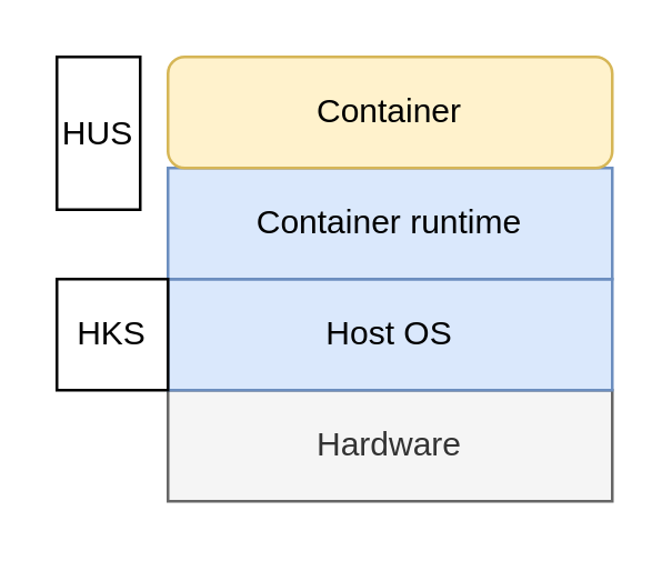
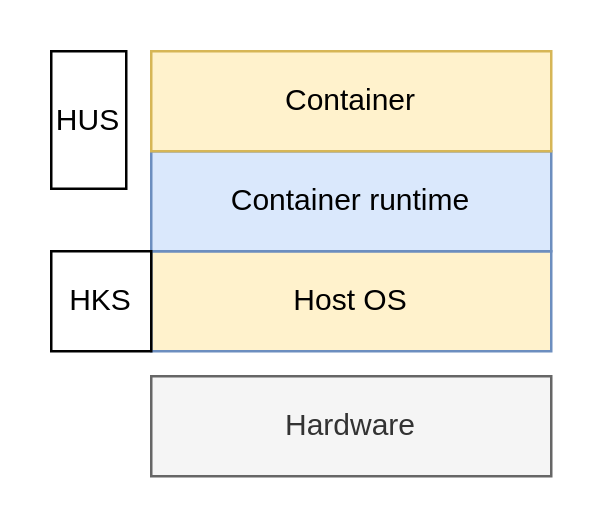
  <mxCell id="0" />
  <mxCell id="1" parent="0" />
- <mxCell id="2" value="Hardware" style="rounded=0;whiteSpace=wrap;html=1;fillColor=#f5f5f5;strokeColor=#666666;fontColor=#333333;" parent="1" vertex="1"><mxGeometry x="60" y="140" width="160" height="40" as="geometry" /></mxCell>
- <mxCell id="3" value="Host OS" style="rounded=0;whiteSpace=wrap;html=1;fillColor=#dae8fc;strokeColor=#6c8ebf;" parent="1" vertex="1"><mxGeometry x="60" y="100" width="160" height="40" as="geometry" /></mxCell>
+ <mxCell id="2" value="Hardware" style="rounded=0;whiteSpace=wrap;html=1;fillColor=#f5f5f5;strokeColor=#666666;fontColor=#333333;" parent="1" vertex="1"><mxGeometry x="60" y="150" width="160" height="40" as="geometry" /></mxCell>
+ <mxCell id="3" value="Host OS" style="rounded=0;whiteSpace=wrap;html=1;fillColor=#fff2cc;strokeColor=#6c8ebf;" parent="1" vertex="1"><mxGeometry x="60" y="100" width="160" height="40" as="geometry" /></mxCell>
  <mxCell id="4" value="Container runtime" style="rounded=0;whiteSpace=wrap;html=1;fillColor=#dae8fc;strokeColor=#6c8ebf;" parent="1" vertex="1"><mxGeometry x="60" y="60" width="160" height="40" as="geometry" /></mxCell>
- <mxCell id="5" value="Container" style="whiteSpace=wrap;html=1;fillColor=#fff2cc;strokeColor=#d6b656;rounded=1;" parent="1" vertex="1"><mxGeometry x="60" y="20" width="160" height="40" as="geometry" /></mxCell>
+ <mxCell id="5" value="Container" style="rounded=0;whiteSpace=wrap;html=1;fillColor=#fff2cc;strokeColor=#d6b656;" parent="1" vertex="1"><mxGeometry x="60" y="20" width="160" height="40" as="geometry" /></mxCell>
  <mxCell id="6" value="HKS" style="rounded=0;whiteSpace=wrap;html=1;fillColor=#FFFFFF;" parent="1" vertex="1"><mxGeometry x="20" y="100" width="40" height="40" as="geometry" /></mxCell>
  <mxCell id="7" value="HUS" style="rounded=0;whiteSpace=wrap;html=1;fillColor=#FFFFFF;" parent="1" vertex="1"><mxGeometry x="20" y="20" width="30" height="55" as="geometry" /></mxCell>
